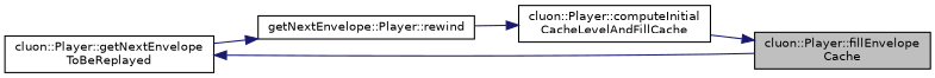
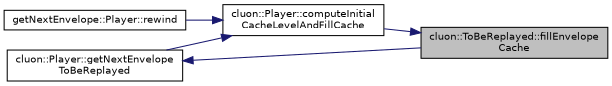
  digraph {
    rankdir=RL
    node [color=black fillcolor=white fontname=Helvetica fontsize=10 shape=record style=filled]
    edge [color=midnightblue dir=back fontname=Helvetica fontsize=10 labelfontname=Helvetica labelfontsize=10 style=solid]
-   n1 [fillcolor=grey75 fontcolor=black height=0.2 label="cluon::Player::fillEnvelope\lCache" width=0.4]
+   n1 [fillcolor=grey75 fontcolor=black height=0.2 label="cluon::ToBeReplayed::fillEnvelope\lCache" width=0.4]
    n2 [height=0.2 label="cluon::Player::computeInitial\lCacheLevelAndFillCache" width=0.4]
    n3 [height=0.2 label="getNextEnvelope::Player::rewind" width=0.4]
    n4 [height=0.2 label="cluon::Player::getNextEnvelope\lToBeReplayed" width=0.4]
    n1 -> n2
    n2 -> n3
-   n3 -> n4
+   n2 -> n4
    n4 -> n1
  }
